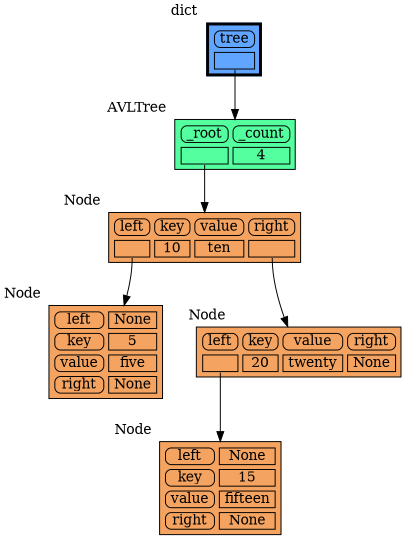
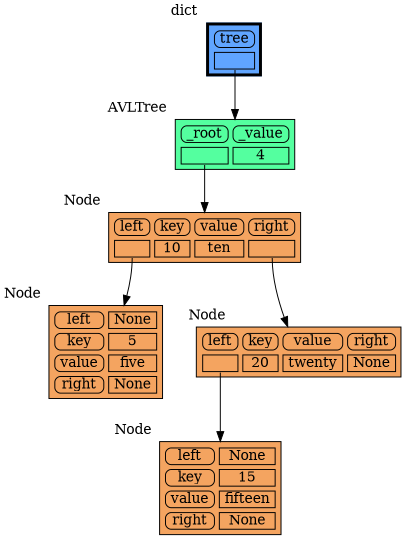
  digraph {
    node [shape=plaintext xlabel="Node"]
    edge [style=solid headport=table tailport=ref0]
    n1 [label=< <TABLE BORDER="1" CELLBORDER="1" CELLSPACING="5" CELLPADDING="0" BGCOLOR="sandybrown" PORT="table">     <TR><TD BORDER="1" STYLE="ROUNDED"> left </TD><TD BORDER="1"> None </TD></TR>     <TR><TD BORDER="1" STYLE="ROUNDED"> key </TD><TD BORDER="1"> 5 </TD></TR>     <TR><TD BORDER="1" STYLE="ROUNDED"> value </TD><TD BORDER="1"> five </TD></TR>     <TR><TD BORDER="1" STYLE="ROUNDED"> right </TD><TD BORDER="1"> None </TD></TR> </TABLE> >]
    n2 [label=< <TABLE BORDER="1" CELLBORDER="1" CELLSPACING="5" CELLPADDING="0" BGCOLOR="sandybrown" PORT="table">     <TR><TD BORDER="1" STYLE="ROUNDED"> left </TD><TD BORDER="1" STYLE="ROUNDED"> key </TD><TD BORDER="1" STYLE="ROUNDED"> value </TD><TD BORDER="1" STYLE="ROUNDED"> right </TD></TR>     <TR><TD BORDER="1" PORT="ref0"> </TD><TD BORDER="1"> 20 </TD><TD BORDER="1"> twenty </TD><TD BORDER="1"> None </TD></TR> </TABLE> >]
    n3 [label=< <TABLE BORDER="1" CELLBORDER="1" CELLSPACING="5" CELLPADDING="0" BGCOLOR="sandybrown" PORT="table">     <TR><TD BORDER="1" STYLE="ROUNDED"> left </TD><TD BORDER="1"> None </TD></TR>     <TR><TD BORDER="1" STYLE="ROUNDED"> key </TD><TD BORDER="1"> 15 </TD></TR>     <TR><TD BORDER="1" STYLE="ROUNDED"> value </TD><TD BORDER="1"> fifteen </TD></TR>     <TR><TD BORDER="1" STYLE="ROUNDED"> right </TD><TD BORDER="1"> None </TD></TR> </TABLE> >]
    n4 [label=< <TABLE BORDER="1" CELLBORDER="1" CELLSPACING="5" CELLPADDING="0" BGCOLOR="sandybrown" PORT="table">     <TR><TD BORDER="1" STYLE="ROUNDED"> left </TD><TD BORDER="1" STYLE="ROUNDED"> key </TD><TD BORDER="1" STYLE="ROUNDED"> value </TD><TD BORDER="1" STYLE="ROUNDED"> right </TD></TR>     <TR><TD BORDER="1" PORT="ref0"> </TD><TD BORDER="1"> 10 </TD><TD BORDER="1"> ten </TD><TD BORDER="1" PORT="ref1"> </TD></TR> </TABLE> >]
-   n5 [label=< <TABLE BORDER="1" CELLBORDER="1" CELLSPACING="5" CELLPADDING="0" BGCOLOR="seagreen1" PORT="table">     <TR><TD BORDER="1" STYLE="ROUNDED"> _root </TD><TD BORDER="1" STYLE="ROUNDED"> _count </TD></TR>     <TR><TD BORDER="1" PORT="ref0"> </TD><TD BORDER="1"> 4 </TD></TR> </TABLE> > xlabel=AVLTree]
+   n5 [label=< <TABLE BORDER="1" CELLBORDER="1" CELLSPACING="5" CELLPADDING="0" BGCOLOR="seagreen1" PORT="table">     <TR><TD BORDER="1" STYLE="ROUNDED"> _root </TD><TD BORDER="1" STYLE="ROUNDED"> _value </TD></TR>     <TR><TD BORDER="1" PORT="ref0"> </TD><TD BORDER="1"> 4 </TD></TR> </TABLE> > xlabel=AVLTree]
    n6 [label=< <TABLE BORDER="3" CELLBORDER="1" CELLSPACING="5" CELLPADDING="0" BGCOLOR="#60a5ff" PORT="table">     <TR><TD BORDER="1" STYLE="ROUNDED"> tree </TD></TR>     <TR><TD BORDER="1" PORT="ref0"> </TD></TR> </TABLE> > xlabel=dict]
    subgraph sub_1 {
      rank=same
      n1
      n2
    }
    n1 -> n2 [style=invis weight=10 headport="" tailport=""]
    n2 -> n3
    n4 -> n1
    n4 -> n2 [tailport=ref1]
    n5 -> n4
    n6 -> n5
  }
